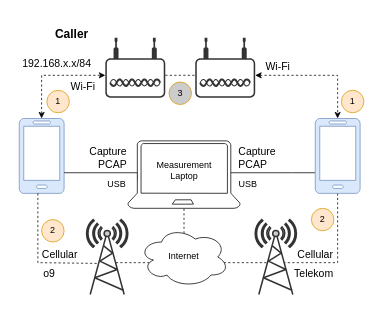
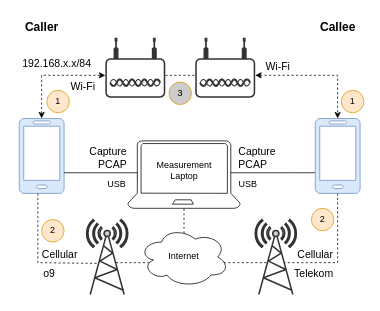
  <mxCell id="0" />
  <mxCell id="1" parent="0" />
  <mxCell id="2" value="Wi-Fi" style="edgeStyle=orthogonalEdgeStyle;rounded=0;orthogonalLoop=1;jettySize=auto;html=1;dashed=1;startArrow=classic;startFill=1;verticalAlign=top;fontSize=14;" parent="1" source="3" target="13" edge="1"><mxGeometry x="0.566" relative="1" as="geometry"><Array as="points"><mxPoint x="55" y="100" /></Array><mxPoint as="offset" /></mxGeometry></mxCell>
  <mxCell id="3" value="" style="verticalLabelPosition=bottom;html=1;verticalAlign=top;align=center;shape=mxgraph.azure.mobile;pointerEvents=1;fillColor=#dae8fc;strokeColor=#6c8ebf;" parent="1" vertex="1"><mxGeometry x="25" y="157.5" width="60" height="100" as="geometry" /></mxCell>
  <mxCell id="4" value="Cellular" style="edgeStyle=orthogonalEdgeStyle;rounded=0;orthogonalLoop=1;jettySize=auto;html=1;endArrow=none;endFill=0;dashed=1;verticalAlign=bottom;fontSize=14;" edge="1" parent="1" source="32"><mxGeometry x="0.503" relative="1" as="geometry"><mxPoint x="450.029" y="260" as="sourcePoint" /><mxPoint x="379" y="350" as="targetPoint" /><Array as="points"><mxPoint x="450" y="350" /></Array><mxPoint as="offset" /></mxGeometry></mxCell>
- <mxCell id="5" value="Caller" style="text;html=1;align=center;verticalAlign=middle;resizable=0;points=[];autosize=1;strokeColor=none;fillColor=none;fontSize=16;fontStyle=1" parent="1" vertex="1"><mxGeometry x="60" y="30" width="70" height="30" as="geometry" /></mxCell>
+ <mxCell id="5" value="Caller" style="text;html=1;align=center;verticalAlign=middle;resizable=0;points=[];autosize=1;strokeColor=none;fillColor=none;fontSize=16;fontStyle=1" parent="1" vertex="1"><mxGeometry x="20" y="20" width="70" height="30" as="geometry" /></mxCell>
  <mxCell id="6" value="&lt;div&gt;Capture&lt;/div&gt;&lt;div&gt;PCAP&lt;/div&gt;" style="endArrow=none;html=1;rounded=0;fontSize=14;fontStyle=0;verticalAlign=bottom;edgeStyle=orthogonalEdgeStyle;labelBackgroundColor=none;align=right;" parent="1" source="3" edge="1"><mxGeometry x="0.574" width="50" height="50" relative="1" as="geometry"><mxPoint x="290" y="302.47" as="sourcePoint" /><mxPoint x="183" y="240" as="targetPoint" /><Array as="points"><mxPoint x="183" y="230" /></Array><mxPoint as="offset" /></mxGeometry></mxCell>
  <mxCell id="7" value="USB" style="text;html=1;align=center;verticalAlign=middle;resizable=0;points=[];autosize=1;strokeColor=none;fillColor=none;" parent="1" vertex="1"><mxGeometry x="130" y="230" width="50" height="30" as="geometry" /></mxCell>
+ <mxCell id="8" value="Callee" style="text;html=1;align=center;verticalAlign=middle;resizable=0;points=[];autosize=1;strokeColor=none;fillColor=none;fontSize=16;fontStyle=1" parent="1" vertex="1"><mxGeometry x="415" y="20" width="70" height="30" as="geometry" /></mxCell>
  <mxCell id="9" value="&lt;div&gt;Capture&amp;nbsp;&lt;/div&gt;&lt;div&gt;PCAP&lt;/div&gt;" style="endArrow=none;html=1;rounded=0;fontStyle=0;fontSize=14;verticalAlign=bottom;edgeStyle=orthogonalEdgeStyle;labelBackgroundColor=none;align=left;" parent="1" target="32" edge="1"><mxGeometry x="-0.841" width="50" height="50" relative="1" as="geometry"><mxPoint x="307" y="230" as="sourcePoint" /><mxPoint x="370" y="230.029" as="targetPoint" /><Array as="points"><mxPoint x="390" y="230" /><mxPoint x="390" y="230" /></Array><mxPoint as="offset" /></mxGeometry></mxCell>
  <mxCell id="10" value="USB" style="text;html=1;align=center;verticalAlign=middle;resizable=0;points=[];autosize=1;strokeColor=none;fillColor=none;" parent="1" vertex="1"><mxGeometry x="305" y="230" width="50" height="30" as="geometry" /></mxCell>
  <mxCell id="11" value="&lt;div&gt;Measurement&lt;/div&gt;&lt;div&gt;Laptop&lt;br&gt;&lt;/div&gt;" style="text;html=1;align=center;verticalAlign=middle;resizable=0;points=[];autosize=1;strokeColor=none;fillColor=none;" parent="1" vertex="1"><mxGeometry x="195" y="207.47" width="100" height="40" as="geometry" /></mxCell>
  <mxCell id="12" style="edgeStyle=orthogonalEdgeStyle;rounded=0;orthogonalLoop=1;jettySize=auto;html=1;endArrow=none;endFill=0;dashed=1;" parent="1" source="13" target="27" edge="1"><mxGeometry relative="1" as="geometry"><Array as="points"><mxPoint x="240" y="100" /><mxPoint x="240" y="100" /></Array></mxGeometry></mxCell>
  <mxCell id="13" value="" style="points=[[0.03,0.36,0],[0.18,0,0],[0.5,0.34,0],[0.82,0,0],[0.97,0.36,0],[1,0.67,0],[0.975,0.975,0],[0.5,1,0],[0.025,0.975,0],[0,0.67,0]];verticalLabelPosition=bottom;sketch=0;html=1;verticalAlign=top;aspect=fixed;align=center;pointerEvents=1;shape=mxgraph.cisco19.wireless_access_point;fillColor=#333333;strokeColor=none;" parent="1" vertex="1"><mxGeometry x="140" y="50" width="80" height="80" as="geometry" /></mxCell>
  <mxCell id="14" value="&lt;div style=&quot;font-size: 14px;&quot;&gt;Wi-Fi&lt;/div&gt;" style="endArrow=classic;dashed=1;html=1;rounded=0;fontStyle=0;fontSize=14;labelBorderColor=none;textShadow=0;labelBackgroundColor=none;verticalAlign=bottom;spacing=2;edgeStyle=orthogonalEdgeStyle;startArrow=classic;startFill=1;endFill=1;" parent="1" source="27" target="32" edge="1"><mxGeometry x="-0.636" width="50" height="50" relative="1" as="geometry"><mxPoint x="290" y="372.47" as="sourcePoint" /><mxPoint x="450.029" y="155" as="targetPoint" /><Array as="points"><mxPoint x="450" y="100" /></Array><mxPoint as="offset" /></mxGeometry></mxCell>
  <mxCell id="15" value="" style="verticalLabelPosition=bottom;html=1;verticalAlign=top;align=center;strokeColor=default;fillColor=#FFFFFF;shape=mxgraph.azure.laptop;pointerEvents=1;" parent="1" vertex="1"><mxGeometry x="170" y="187.47" width="150" height="90" as="geometry" /></mxCell>
  <mxCell id="16" style="edgeStyle=orthogonalEdgeStyle;rounded=0;orthogonalLoop=1;jettySize=auto;html=1;endArrow=none;endFill=0;dashed=1;" parent="1" edge="1"><mxGeometry relative="1" as="geometry"><mxPoint x="154" y="350" as="sourcePoint" /><mxPoint x="199" y="350" as="targetPoint" /><Array as="points"><mxPoint x="180" y="350" /><mxPoint x="180" y="350" /></Array></mxGeometry></mxCell>
  <mxCell id="17" value="" style="fontColor=#0066CC;verticalAlign=top;verticalLabelPosition=bottom;labelPosition=center;align=center;html=1;outlineConnect=0;fillColor=#CCCCCC;strokeColor=#333333;gradientColor=none;gradientDirection=north;strokeWidth=2;shape=mxgraph.networks.radio_tower;" parent="1" vertex="1"><mxGeometry x="115" y="292.47" width="55" height="100" as="geometry" /></mxCell>
  <mxCell id="18" value="&lt;div style=&quot;font-size: 14px;&quot;&gt;&lt;span style=&quot;background-color: initial;&quot;&gt;Cellular&lt;/span&gt;&lt;/div&gt;" style="endArrow=none;dashed=1;html=1;rounded=0;fontStyle=0;fontSize=14;labelBorderColor=none;textShadow=0;labelBackgroundColor=none;verticalAlign=bottom;edgeStyle=orthogonalEdgeStyle;" parent="1" source="3" edge="1"><mxGeometry x="0.404" width="50" height="50" relative="1" as="geometry"><mxPoint x="80" y="242.47" as="sourcePoint" /><mxPoint x="131" y="351" as="targetPoint" /><Array as="points"><mxPoint x="50" y="350" /></Array><mxPoint as="offset" /></mxGeometry></mxCell>
  <mxCell id="19" value="1" style="ellipse;whiteSpace=wrap;html=1;fillColor=#ffe6cc;strokeColor=#d79b00;" parent="1" vertex="1"><mxGeometry x="62" y="120" width="30" height="30" as="geometry" /></mxCell>
  <mxCell id="20" value="2" style="ellipse;whiteSpace=wrap;html=1;fillColor=#ffe6cc;strokeColor=#d79b00;" parent="1" vertex="1"><mxGeometry x="55" y="292.47" width="30" height="30" as="geometry" /></mxCell>
  <mxCell id="21" value="&lt;span style=&quot;font-size: 14px;&quot;&gt;192.168.x.x/84&lt;/span&gt;" style="text;html=1;align=center;verticalAlign=middle;resizable=0;points=[];autosize=1;strokeColor=none;fillColor=none;spacing=0;fontSize=14;" parent="1" vertex="1"><mxGeometry x="20" y="70" width="110" height="30" as="geometry" /></mxCell>
  <mxCell id="22" value="1" style="ellipse;whiteSpace=wrap;html=1;fillColor=#ffe6cc;strokeColor=#d79b00;" parent="1" vertex="1"><mxGeometry x="455" y="120" width="30" height="30" as="geometry" /></mxCell>
  <mxCell id="23" value="o9" style="text;html=1;align=center;verticalAlign=middle;resizable=0;points=[];autosize=1;strokeColor=none;fillColor=none;fontSize=14;" parent="1" vertex="1"><mxGeometry x="45" y="350.47" width="40" height="30" as="geometry" /></mxCell>
  <mxCell id="24" style="edgeStyle=orthogonalEdgeStyle;rounded=0;orthogonalLoop=1;jettySize=auto;html=1;endArrow=none;endFill=0;dashed=1;" parent="1" target="15" edge="1"><mxGeometry relative="1" as="geometry"><mxPoint x="245" y="311" as="sourcePoint" /><Array as="points"><mxPoint x="245" y="291" /><mxPoint x="245" y="291" /></Array></mxGeometry></mxCell>
  <mxCell id="25" style="edgeStyle=orthogonalEdgeStyle;rounded=0;orthogonalLoop=1;jettySize=auto;html=1;endArrow=none;endFill=0;dashed=1;" edge="1" parent="1"><mxGeometry relative="1" as="geometry"><mxPoint x="298" y="350" as="sourcePoint" /><mxPoint x="356" y="350" as="targetPoint" /><Array as="points"><mxPoint x="356" y="350" /></Array></mxGeometry></mxCell>
  <mxCell id="26" value="Internet" style="ellipse;shape=cloud;whiteSpace=wrap;html=1;" parent="1" vertex="1"><mxGeometry x="185" y="302.47" width="120" height="80" as="geometry" /></mxCell>
  <mxCell id="27" value="" style="points=[[0.03,0.36,0],[0.18,0,0],[0.5,0.34,0],[0.82,0,0],[0.97,0.36,0],[1,0.67,0],[0.975,0.975,0],[0.5,1,0],[0.025,0.975,0],[0,0.67,0]];verticalLabelPosition=bottom;sketch=0;html=1;verticalAlign=top;aspect=fixed;align=center;pointerEvents=1;shape=mxgraph.cisco19.wireless_access_point;fillColor=#333333;strokeColor=none;" parent="1" vertex="1"><mxGeometry x="260" y="50" width="80" height="80" as="geometry" /></mxCell>
  <mxCell id="28" value="" style="fontColor=#0066CC;verticalAlign=top;verticalLabelPosition=bottom;labelPosition=center;align=center;html=1;outlineConnect=0;fillColor=#CCCCCC;strokeColor=#333333;gradientColor=none;gradientDirection=north;strokeWidth=2;shape=mxgraph.networks.radio_tower;" vertex="1" parent="1"><mxGeometry x="340" y="292.47" width="55" height="100" as="geometry" /></mxCell>
  <mxCell id="29" value="3" style="ellipse;whiteSpace=wrap;html=1;fillColor=#cccccc;strokeColor=#d79b00;" vertex="1" parent="1"><mxGeometry x="225" y="109" width="30" height="30" as="geometry" /></mxCell>
  <mxCell id="30" value="2" style="ellipse;whiteSpace=wrap;html=1;fillColor=#ffe6cc;strokeColor=#d79b00;" vertex="1" parent="1"><mxGeometry x="415" y="277.47" width="30" height="30" as="geometry" /></mxCell>
  <mxCell id="31" value="Telekom" style="text;html=1;align=center;verticalAlign=middle;resizable=0;points=[];autosize=1;strokeColor=none;fillColor=none;fontSize=14;spacing=0;" vertex="1" parent="1"><mxGeometry x="383" y="350.47" width="70" height="30" as="geometry" /></mxCell>
  <mxCell id="32" value="" style="verticalLabelPosition=bottom;html=1;verticalAlign=top;align=center;shape=mxgraph.azure.mobile;pointerEvents=1;fillColor=#dae8fc;strokeColor=#6c8ebf;" vertex="1" parent="1"><mxGeometry x="420" y="157.5" width="60" height="100" as="geometry" /></mxCell>
